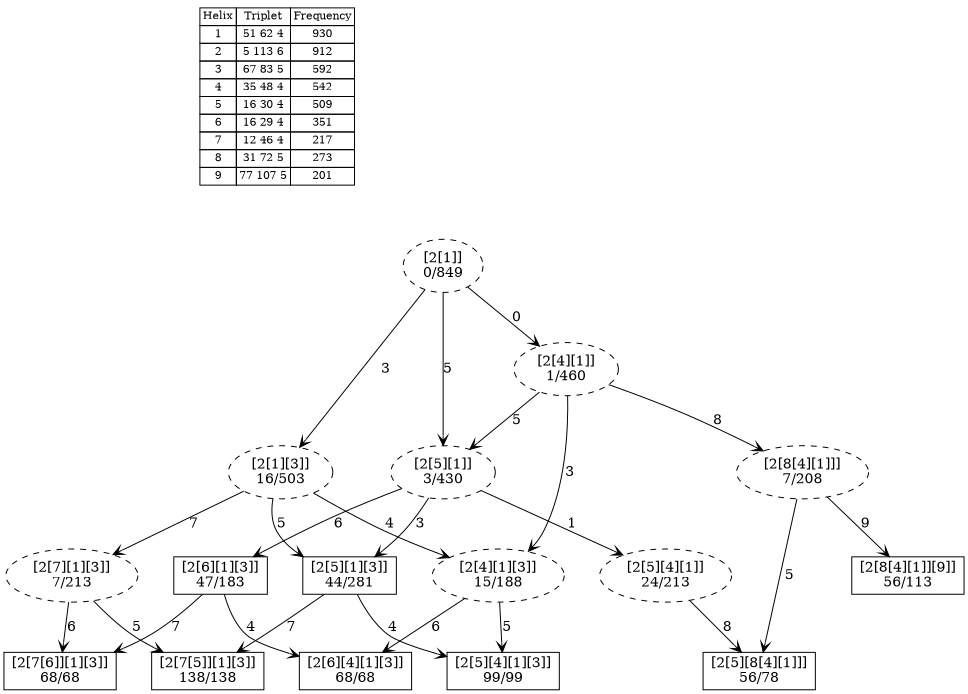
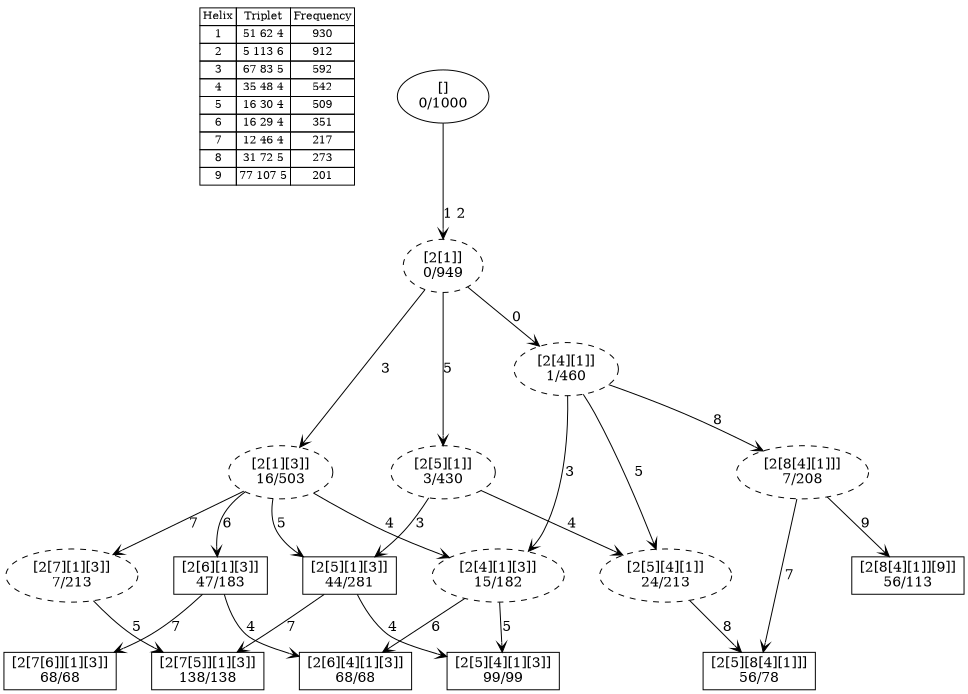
  digraph {
    nodesep=0.5
    edge [arrowhead=vee]
    n1 [fontsize=11 label=< <table border="0" cellborder="1" cellspacing="0"><tr><td>Helix</td><td>Triplet</td><td>Frequency</td></tr> <tr><td>1</td><td>51 62 4</td><td>930</td></tr> <tr><td>2</td><td>5 113 6</td><td>912</td></tr> <tr><td>3</td><td>67 83 5</td><td>592</td></tr> <tr><td>4</td><td>35 48 4</td><td>542</td></tr> <tr><td>5</td><td>16 30 4</td><td>509</td></tr> <tr><td>6</td><td>16 29 4</td><td>351</td></tr> <tr><td>7</td><td>12 46 4</td><td>217</td></tr> <tr><td>8</td><td>31 72 5</td><td>273</td></tr> <tr><td>9</td><td>77 107 5</td><td>201</td></tr> </table>> shape=plaintext]
    n2 [label="[2[7[5]][1][3]]\n138/138" shape=box]
    n3 [label="[2[5][4][1][3]]\n99/99" shape=box]
    n4 [label="[2[7[6]][1][3]]\n68/68" shape=box]
    n5 [label="[2[6][4][1][3]]\n68/68" shape=box]
    n6 [label="[2[5][8[4][1]]]\n56/78" shape=box]
    n7 [label="[2[8[4][1]][9]]\n56/113" shape=box]
    n8 [label="[2[6][1][3]]\n47/183" shape=box]
    n9 [label="[2[5][1][3]]\n44/281" shape=box]
    n10 [label="[2[7][1][3]]\n7/213" style=dashed]
    n11 [label="[2[1][3]]\n16/503" style=dashed]
-   n12 [label="[2[4][1][3]]\n15/188" style=dashed]
+   n12 [label="[2[4][1][3]]\n15/182" style=dashed]
    n13 [label="[2[5][1]]\n3/430" style=dashed]
    n14 [label="[2[5][4][1]]\n24/213" style=dashed]
-   n15 [label="[2[1]]\n0/849" style=dashed]
+   n15 [label="[2[1]]\n0/949" style=dashed]
    n16 [label="[2[4][1]]\n1/460" style=dashed]
    n17 [label="[2[8[4][1]]]\n7/208" style=dashed]
+   n18 [label="[]\n0/1000"]
    n8 -> n4 [label="7 "]
    n8 -> n5 [label="4 "]
    n9 -> n2 [label="7 "]
    n9 -> n3 [label="4 "]
    n10 -> n2 [label="5 "]
-   n10 -> n4 [label="6 "]
-   n13 -> n8 [label="6 "]
+   n11 -> n8 [label="6 "]
    n11 -> n9 [label="5 "]
    n11 -> n10 [label="7 "]
    n11 -> n12 [label="4 "]
    n12 -> n3 [label="5 "]
    n12 -> n5 [label="6 "]
    n13 -> n9 [label="3 "]
-   n13 -> n14 [label="1 "]
+   n13 -> n14 [label="4 "]
    n14 -> n6 [label="8 "]
    n15 -> n11 [label="3 "]
    n15 -> n13 [label="5 "]
    n15 -> n16 [label="0 "]
    n16 -> n12 [label="3 "]
-   n16 -> n13 [label="5 "]
+   n16 -> n14 [label="5 "]
    n16 -> n17 [label="8 "]
-   n17 -> n6 [label="5 "]
+   n17 -> n6 [label="7 "]
    n17 -> n7 [label="9 "]
+   n18 -> n15 [label="1 2 "]
  }
